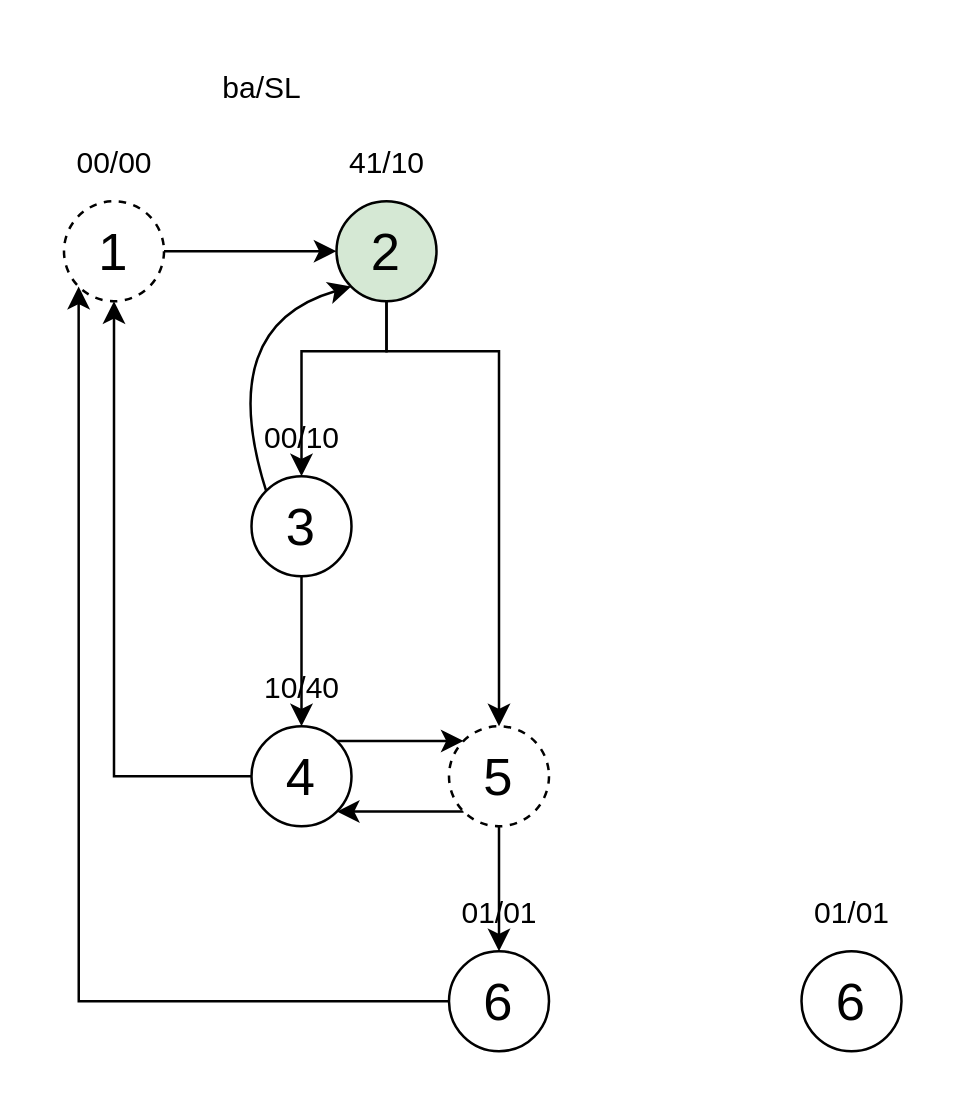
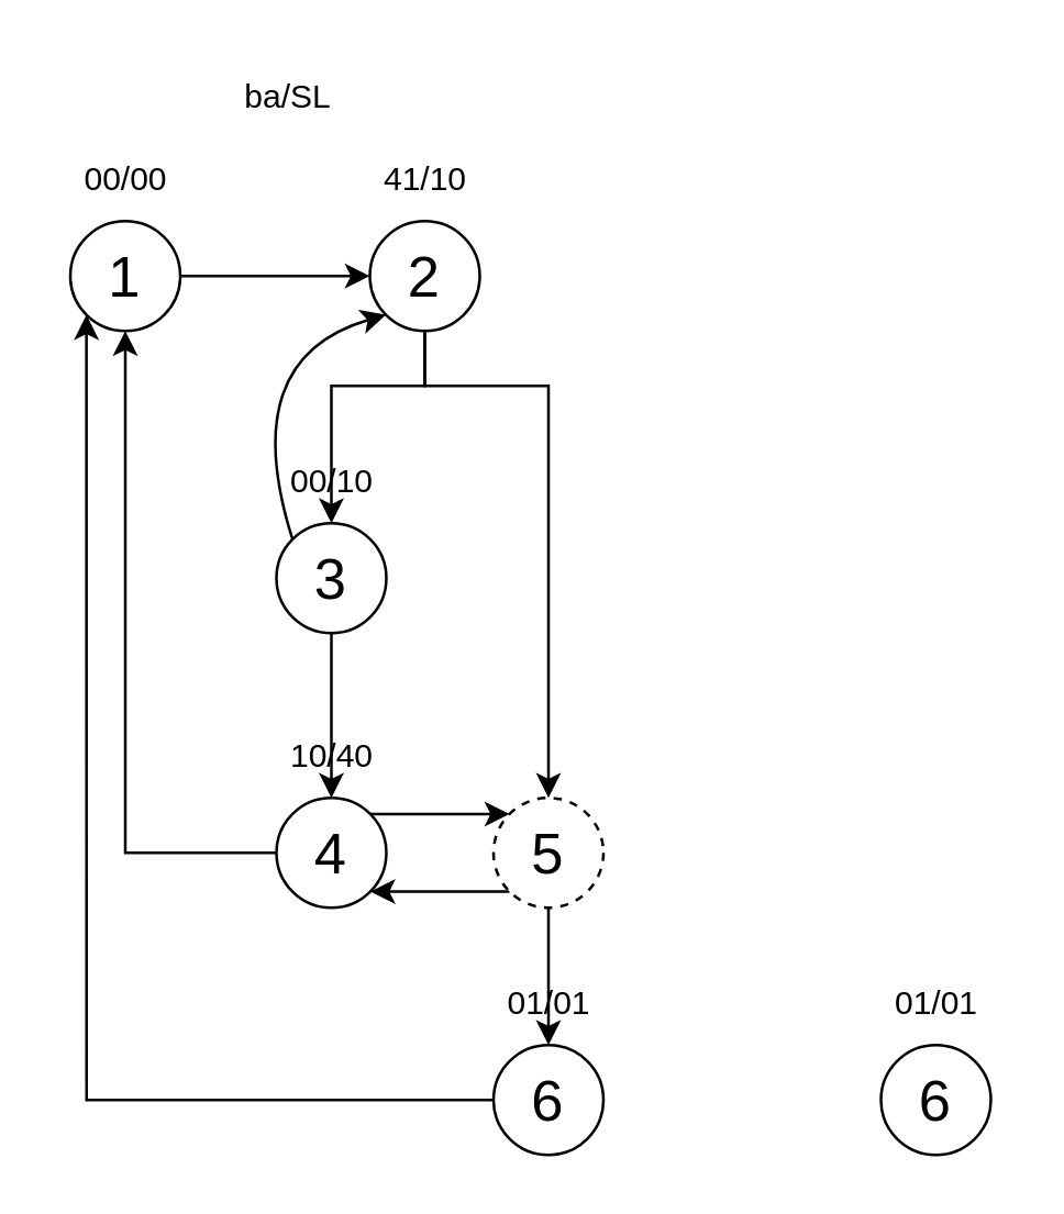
  <mxCell id="0" />
  <mxCell id="1" parent="0" />
  <mxCell id="2" style="edgeStyle=orthogonalEdgeStyle;rounded=0;orthogonalLoop=1;jettySize=auto;html=1;exitX=0.5;exitY=1;exitDx=0;exitDy=0;" parent="1" source="8" target="11" edge="1"><mxGeometry relative="1" as="geometry"><Array as="points"><mxPoint x="154" y="140" /><mxPoint x="120" y="140" /></Array></mxGeometry></mxCell>
  <mxCell id="3" style="edgeStyle=orthogonalEdgeStyle;rounded=0;orthogonalLoop=1;jettySize=auto;html=1;exitX=1;exitY=0.5;exitDx=0;exitDy=0;entryX=0;entryY=0.5;entryDx=0;entryDy=0;" parent="1" source="4" target="8" edge="1"><mxGeometry relative="1" as="geometry" /></mxCell>
- <mxCell id="4" value="&lt;font style=&quot;font-size: 21px;&quot;&gt;1&lt;/font&gt;" style="ellipse;whiteSpace=wrap;html=1;dashed=1;" parent="1" vertex="1"><mxGeometry x="25" y="80" width="40" height="40" as="geometry" /></mxCell>
+ <mxCell id="4" value="&lt;font style=&quot;font-size: 21px;&quot;&gt;1&lt;/font&gt;" style="ellipse;whiteSpace=wrap;html=1;" parent="1" vertex="1"><mxGeometry x="25" y="80" width="40" height="40" as="geometry" /></mxCell>
  <mxCell id="5" value="ba/SL" style="text;html=1;align=center;verticalAlign=middle;resizable=0;points=[];autosize=1;strokeColor=none;fillColor=none;" parent="1" vertex="1"><mxGeometry x="79" y="20" width="50" height="30" as="geometry" /></mxCell>
  <mxCell id="6" value="00/00" style="text;html=1;align=center;verticalAlign=middle;resizable=0;points=[];autosize=1;strokeColor=none;fillColor=none;" parent="1" vertex="1"><mxGeometry x="20" y="50" width="50" height="30" as="geometry" /></mxCell>
  <mxCell id="7" style="edgeStyle=orthogonalEdgeStyle;rounded=0;orthogonalLoop=1;jettySize=auto;html=1;exitX=0.5;exitY=1;exitDx=0;exitDy=0;entryX=0.5;entryY=0;entryDx=0;entryDy=0;" parent="1" source="8" target="18" edge="1"><mxGeometry relative="1" as="geometry"><Array as="points"><mxPoint x="154" y="140" /><mxPoint x="199" y="140" /></Array></mxGeometry></mxCell>
- <mxCell id="8" value="&lt;font style=&quot;font-size: 21px;&quot;&gt;2&lt;/font&gt;" style="ellipse;whiteSpace=wrap;html=1;fillColor=#d5e8d4;" parent="1" vertex="1"><mxGeometry x="134" y="80" width="40" height="40" as="geometry" /></mxCell>
+ <mxCell id="8" value="&lt;font style=&quot;font-size: 21px;&quot;&gt;2&lt;/font&gt;" style="ellipse;whiteSpace=wrap;html=1;" parent="1" vertex="1"><mxGeometry x="134" y="80" width="40" height="40" as="geometry" /></mxCell>
  <mxCell id="9" value="41/10" style="text;html=1;align=center;verticalAlign=middle;resizable=0;points=[];autosize=1;strokeColor=none;fillColor=none;" parent="1" vertex="1"><mxGeometry x="129" y="50" width="50" height="30" as="geometry" /></mxCell>
  <mxCell id="10" style="edgeStyle=orthogonalEdgeStyle;rounded=0;orthogonalLoop=1;jettySize=auto;html=1;exitX=0.5;exitY=1;exitDx=0;exitDy=0;" parent="1" source="11" target="14" edge="1"><mxGeometry relative="1" as="geometry" /></mxCell>
  <mxCell id="11" value="&lt;font style=&quot;font-size: 21px;&quot;&gt;3&lt;/font&gt;" style="ellipse;whiteSpace=wrap;html=1;" parent="1" vertex="1"><mxGeometry x="100" y="190" width="40" height="40" as="geometry" /></mxCell>
  <mxCell id="12" style="edgeStyle=orthogonalEdgeStyle;rounded=0;orthogonalLoop=1;jettySize=auto;html=1;exitX=0;exitY=0.5;exitDx=0;exitDy=0;entryX=0.5;entryY=1;entryDx=0;entryDy=0;" parent="1" source="14" target="4" edge="1"><mxGeometry relative="1" as="geometry" /></mxCell>
  <mxCell id="13" style="edgeStyle=orthogonalEdgeStyle;rounded=0;orthogonalLoop=1;jettySize=auto;html=1;exitX=1;exitY=0;exitDx=0;exitDy=0;entryX=0;entryY=0;entryDx=0;entryDy=0;" parent="1" source="14" target="18" edge="1"><mxGeometry relative="1" as="geometry" /></mxCell>
  <mxCell id="14" value="&lt;font style=&quot;font-size: 21px;&quot;&gt;4&lt;/font&gt;" style="ellipse;whiteSpace=wrap;html=1;" parent="1" vertex="1"><mxGeometry x="100" y="290" width="40" height="40" as="geometry" /></mxCell>
  <mxCell id="15" value="10/40" style="text;html=1;align=center;verticalAlign=middle;resizable=0;points=[];autosize=1;strokeColor=none;fillColor=none;" parent="1" vertex="1"><mxGeometry x="95" y="260" width="50" height="30" as="geometry" /></mxCell>
  <mxCell id="16" style="edgeStyle=orthogonalEdgeStyle;rounded=0;orthogonalLoop=1;jettySize=auto;html=1;exitX=0.5;exitY=1;exitDx=0;exitDy=0;" parent="1" source="18" target="20" edge="1"><mxGeometry relative="1" as="geometry" /></mxCell>
  <mxCell id="17" style="edgeStyle=orthogonalEdgeStyle;rounded=0;orthogonalLoop=1;jettySize=auto;html=1;exitX=0;exitY=1;exitDx=0;exitDy=0;entryX=1;entryY=1;entryDx=0;entryDy=0;" parent="1" source="18" target="14" edge="1"><mxGeometry relative="1" as="geometry" /></mxCell>
  <mxCell id="18" value="&lt;font style=&quot;font-size: 21px;&quot;&gt;5&lt;/font&gt;" style="ellipse;whiteSpace=wrap;html=1;dashed=1;" parent="1" vertex="1"><mxGeometry x="179" y="290" width="40" height="40" as="geometry" /></mxCell>
  <mxCell id="19" style="edgeStyle=orthogonalEdgeStyle;rounded=0;orthogonalLoop=1;jettySize=auto;html=1;exitX=0;exitY=0.5;exitDx=0;exitDy=0;entryX=0;entryY=1;entryDx=0;entryDy=0;" parent="1" source="20" target="4" edge="1"><mxGeometry relative="1" as="geometry" /></mxCell>
  <mxCell id="20" value="&lt;font style=&quot;font-size: 21px;&quot;&gt;6&lt;/font&gt;" style="ellipse;whiteSpace=wrap;html=1;" parent="1" vertex="1"><mxGeometry x="179" y="380" width="40" height="40" as="geometry" /></mxCell>
  <mxCell id="21" value="01/01" style="text;html=1;align=center;verticalAlign=middle;resizable=0;points=[];autosize=1;strokeColor=none;fillColor=none;" parent="1" vertex="1"><mxGeometry x="174" y="350" width="50" height="30" as="geometry" /></mxCell>
  <mxCell id="22" value="" style="endArrow=classic;html=1;exitX=0;exitY=0;exitDx=0;exitDy=0;entryX=0;entryY=1;entryDx=0;entryDy=0;curved=1;" parent="1" source="11" target="8" edge="1"><mxGeometry width="50" height="50" relative="1" as="geometry"><mxPoint x="115" y="290" as="sourcePoint" /><mxPoint x="165" y="240" as="targetPoint" /><Array as="points"><mxPoint x="85" y="130" /></Array></mxGeometry></mxCell>
  <mxCell id="23" value="00/10" style="text;html=1;align=center;verticalAlign=middle;resizable=0;points=[];autosize=1;strokeColor=none;fillColor=none;" parent="1" vertex="1"><mxGeometry x="95" y="160" width="50" height="30" as="geometry" /></mxCell>
  <mxCell id="24" value="&lt;font style=&quot;font-size: 21px;&quot;&gt;6&lt;/font&gt;" style="ellipse;whiteSpace=wrap;html=1;" vertex="1" parent="1"><mxGeometry x="320" y="380" width="40" height="40" as="geometry" /></mxCell>
  <mxCell id="25" value="01/01" style="text;html=1;align=center;verticalAlign=middle;resizable=0;points=[];autosize=1;strokeColor=none;fillColor=none;" vertex="1" parent="1"><mxGeometry x="315" y="350" width="50" height="30" as="geometry" /></mxCell>
